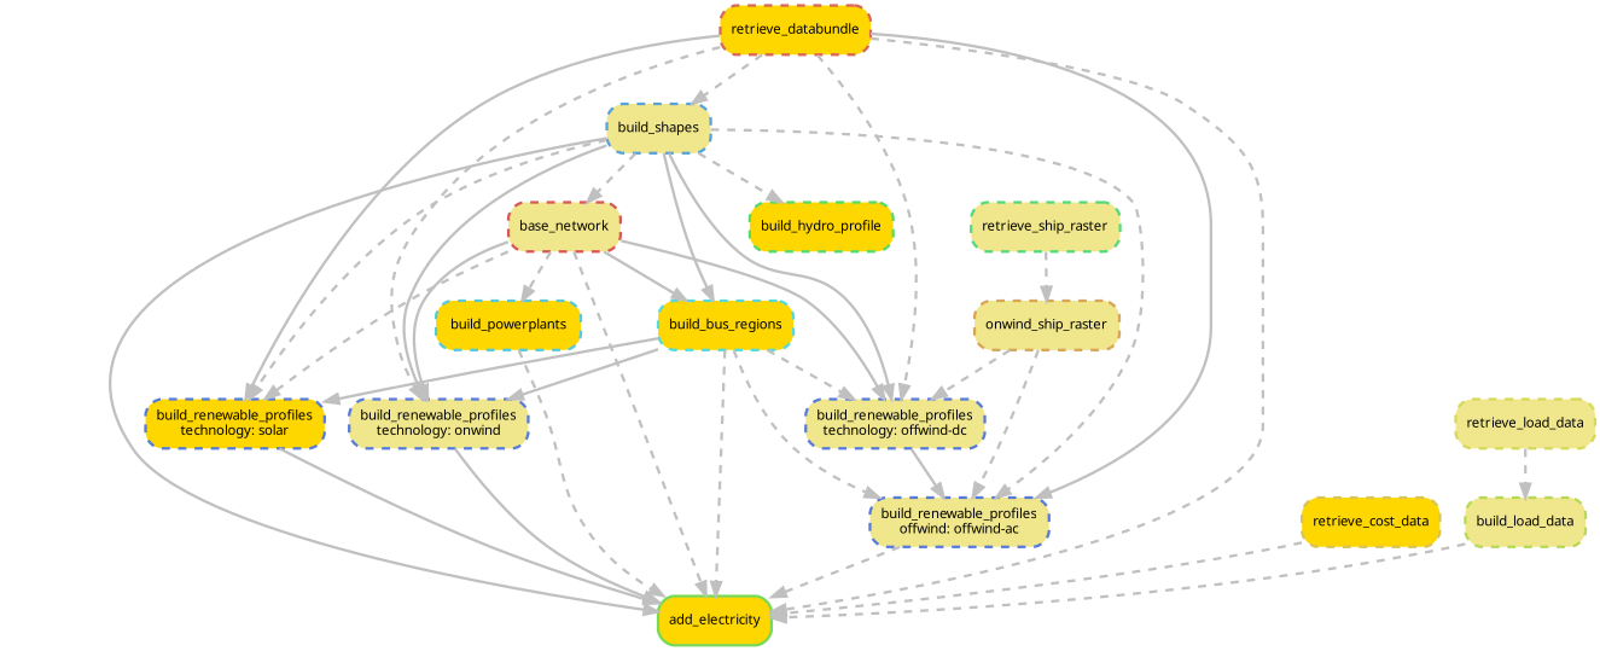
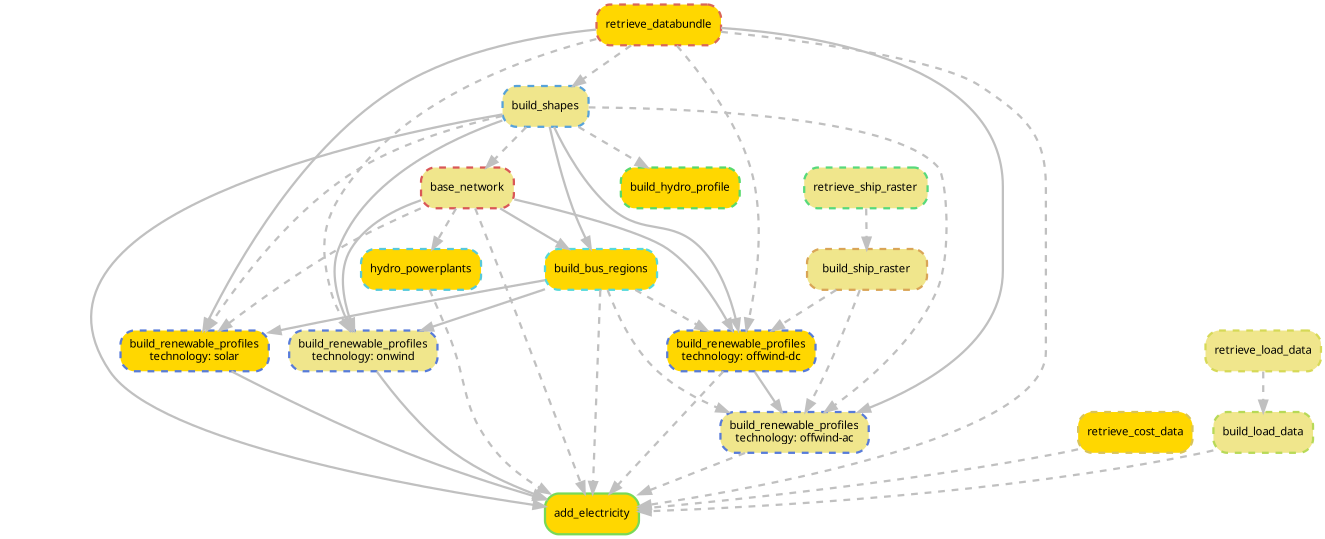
  digraph {
    bgcolor=white
    node [color="0.62 0.6 0.85" fillcolor=khaki fontname=sans fontsize=10 penwidth=2 shape=box style="rounded,dashed,filled"]
    edge [color=grey penwidth=2 style=dashed]
    n1 [color="0.29 0.6 0.85" fillcolor=gold label=add_electricity style="rounded,filled"]
    n2 [label="build_renewable_profiles\ntechnology: onwind"]
    n3 [color="0.00 0.6 0.85" label=base_network]
    n4 [color="0.50 0.6 0.85" fillcolor=gold label=build_bus_regions]
-   n5 [label="build_renewable_profiles\ntechnology: offwind-dc"]
+   n5 [fillcolor=gold label="build_renewable_profiles\ntechnology: offwind-dc"]
    n6 [fillcolor=gold label="build_renewable_profiles\ntechnology: solar"]
-   n7 [color="0.52 0.6 0.85" fillcolor=gold label=build_powerplants]
-   n8 [label="build_renewable_profiles\noffwind: offwind-ac"]
+   n7 [color="0.52 0.6 0.85" fillcolor=gold label=hydro_powerplants]
+   n8 [label="build_renewable_profiles\ntechnology: offwind-ac"]
    n9 [color="0.57 0.6 0.85" label=build_shapes]
    n10 [color="0.36 0.6 0.85" fillcolor=gold label=build_hydro_profile]
    n11 [color="0.02 0.6 0.85" fillcolor=gold label=retrieve_databundle]
-   n12 [color="0.10 0.6 0.85" label=onwind_ship_raster]
+   n12 [color="0.10 0.6 0.85" label=build_ship_raster]
    n13 [color="0.38 0.6 0.85" label=retrieve_ship_raster]
    n14 [color="0.14 0.6 0.85" fillcolor=gold label=retrieve_cost_data]
    n15 [color="0.21 0.6 0.85" label=build_load_data]
    n16 [color="0.17 0.6 0.85" label=retrieve_load_data]
    n2 -> n1 [style=bold]
    n3 -> n1
    n3 -> n2 [style=bold]
    n3 -> n4 [style=bold]
    n3 -> n5 [style=bold]
    n3 -> n6
    n3 -> n7
    n4 -> n1
    n4 -> n2 [style=bold]
    n4 -> n5
    n4 -> n6 [style=bold]
    n4 -> n8
+   n5 -> n1
    n5 -> n8 [style=bold]
    n6 -> n1 [style=bold]
    n7 -> n1
    n8 -> n1
    n9 -> n1 [style=bold]
    n9 -> n2 [style=bold]
    n9 -> n3
    n9 -> n4 [style=bold]
    n9 -> n5 [style=bold]
    n9 -> n6
    n9 -> n8
    n9 -> n10
    n11 -> n1
    n11 -> n2
    n11 -> n5
    n11 -> n6 [style=bold]
    n11 -> n8 [style=bold]
    n11 -> n9
    n12 -> n5
    n12 -> n8
    n13 -> n12
    n14 -> n1
    n15 -> n1
    n16 -> n15
  }
